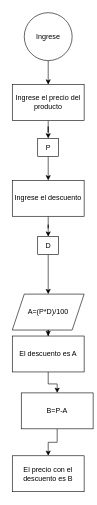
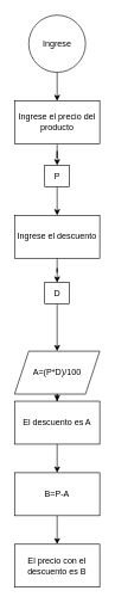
  <mxCell id="0" />
  <mxCell id="1" parent="0" />
  <mxCell id="2" value="" style="edgeStyle=orthogonalEdgeStyle;rounded=0;orthogonalLoop=1;jettySize=auto;html=1;" edge="1" parent="1" source="3" target="5"><mxGeometry relative="1" as="geometry" /></mxCell>
  <mxCell id="3" value="Ingrese" style="ellipse;whiteSpace=wrap;html=1;aspect=fixed;" vertex="1" parent="1"><mxGeometry x="40" y="20" width="80" height="80" as="geometry" /></mxCell>
  <mxCell id="4" value="" style="edgeStyle=orthogonalEdgeStyle;rounded=0;orthogonalLoop=1;jettySize=auto;html=1;" edge="1" parent="1" source="5" target="7"><mxGeometry relative="1" as="geometry" /></mxCell>
  <mxCell id="5" value="Ingrese el precio del producto" style="whiteSpace=wrap;html=1;" vertex="1" parent="1"><mxGeometry x="20" y="140" width="120" height="60" as="geometry" /></mxCell>
  <mxCell id="6" value="" style="edgeStyle=orthogonalEdgeStyle;rounded=0;orthogonalLoop=1;jettySize=auto;html=1;" edge="1" parent="1" source="7" target="9"><mxGeometry relative="1" as="geometry" /></mxCell>
  <mxCell id="7" value="P" style="whiteSpace=wrap;html=1;" vertex="1" parent="1"><mxGeometry x="62.5" y="230" width="35" height="30" as="geometry" /></mxCell>
  <mxCell id="8" value="" style="edgeStyle=orthogonalEdgeStyle;rounded=0;orthogonalLoop=1;jettySize=auto;html=1;" edge="1" parent="1" source="9" target="11"><mxGeometry relative="1" as="geometry" /></mxCell>
  <mxCell id="9" value="Ingrese el descuento" style="whiteSpace=wrap;html=1;" vertex="1" parent="1"><mxGeometry x="20" y="300" width="120" height="60" as="geometry" /></mxCell>
  <mxCell id="10" value="" style="edgeStyle=orthogonalEdgeStyle;rounded=0;orthogonalLoop=1;jettySize=auto;html=1;" edge="1" parent="1" source="11" target="13"><mxGeometry relative="1" as="geometry" /></mxCell>
  <mxCell id="11" value="D" style="whiteSpace=wrap;html=1;" vertex="1" parent="1"><mxGeometry x="62.5" y="394" width="35" height="30" as="geometry" /></mxCell>
  <mxCell id="12" value="" style="edgeStyle=orthogonalEdgeStyle;rounded=0;orthogonalLoop=1;jettySize=auto;html=1;" edge="1" parent="1" source="13" target="15"><mxGeometry relative="1" as="geometry" /></mxCell>
  <mxCell id="13" value="A=(P*D)/100" style="shape=parallelogram;perimeter=parallelogramPerimeter;whiteSpace=wrap;html=1;fixedSize=1;" vertex="1" parent="1"><mxGeometry x="20" y="490" width="120" height="60" as="geometry" /></mxCell>
  <mxCell id="14" value="" style="edgeStyle=orthogonalEdgeStyle;rounded=0;orthogonalLoop=1;jettySize=auto;html=1;" edge="1" parent="1" source="15" target="17"><mxGeometry relative="1" as="geometry" /></mxCell>
  <mxCell id="15" value="El descuento es A" style="whiteSpace=wrap;html=1;" vertex="1" parent="1"><mxGeometry x="20" y="560" width="120" height="60" as="geometry" /></mxCell>
  <mxCell id="16" value="" style="edgeStyle=orthogonalEdgeStyle;rounded=0;orthogonalLoop=1;jettySize=auto;html=1;" edge="1" parent="1" source="17" target="18"><mxGeometry relative="1" as="geometry" /></mxCell>
- <mxCell id="17" value="B=P-A" style="whiteSpace=wrap;html=1;" vertex="1" parent="1"><mxGeometry x="35" y="655" width="120" height="60" as="geometry" /></mxCell>
+ <mxCell id="17" value="B=P-A" style="whiteSpace=wrap;html=1;" vertex="1" parent="1"><mxGeometry x="20" y="660" width="120" height="60" as="geometry" /></mxCell>
  <mxCell id="18" value="El precio con el descuento es B" style="whiteSpace=wrap;html=1;" vertex="1" parent="1"><mxGeometry x="20" y="760" width="120" height="60" as="geometry" /></mxCell>
